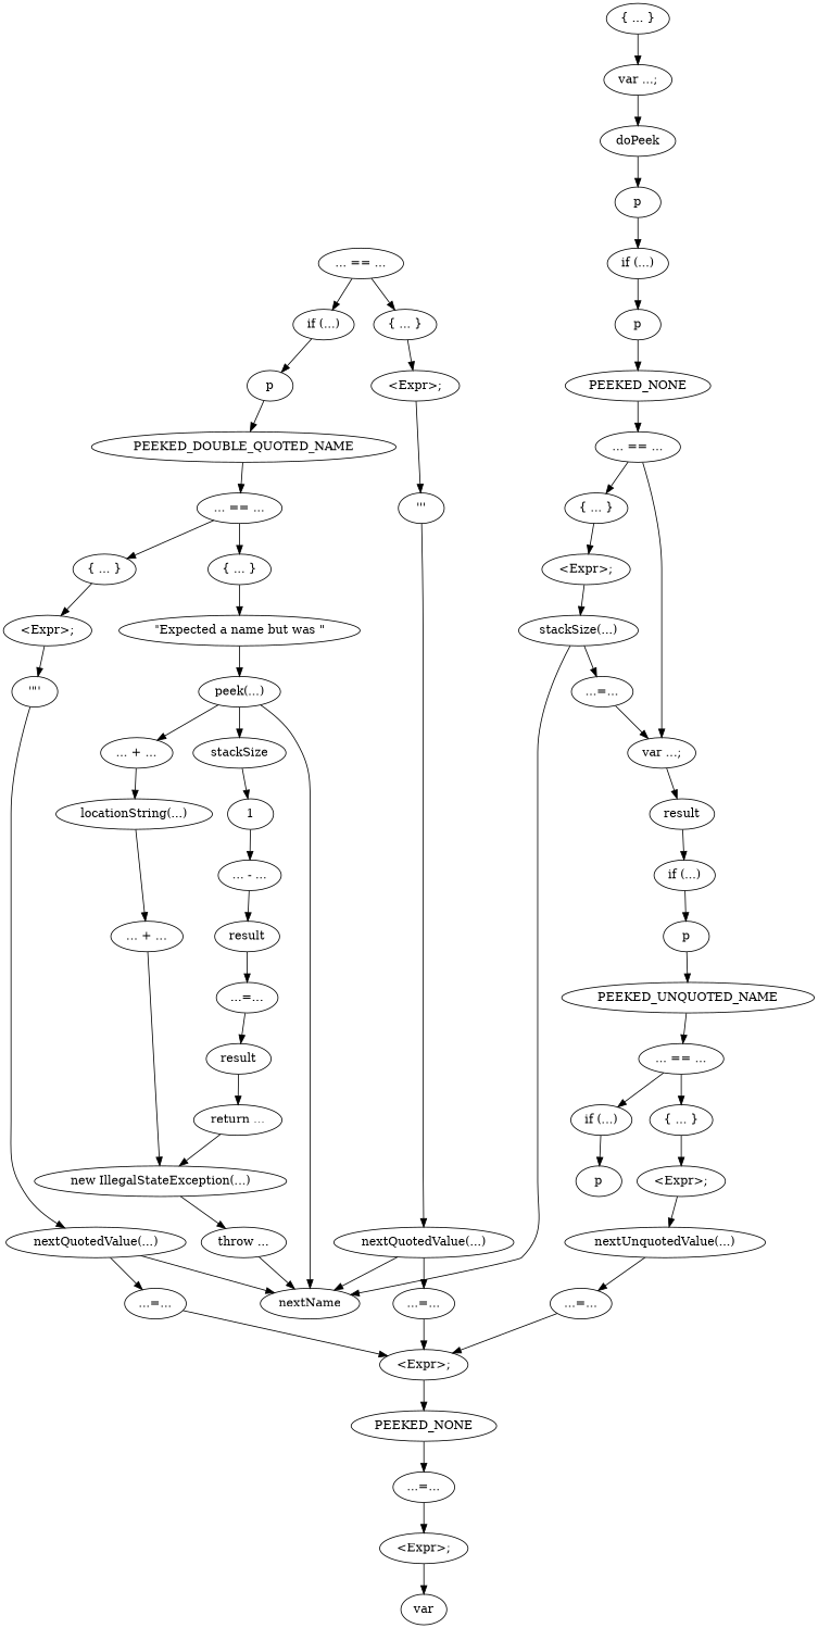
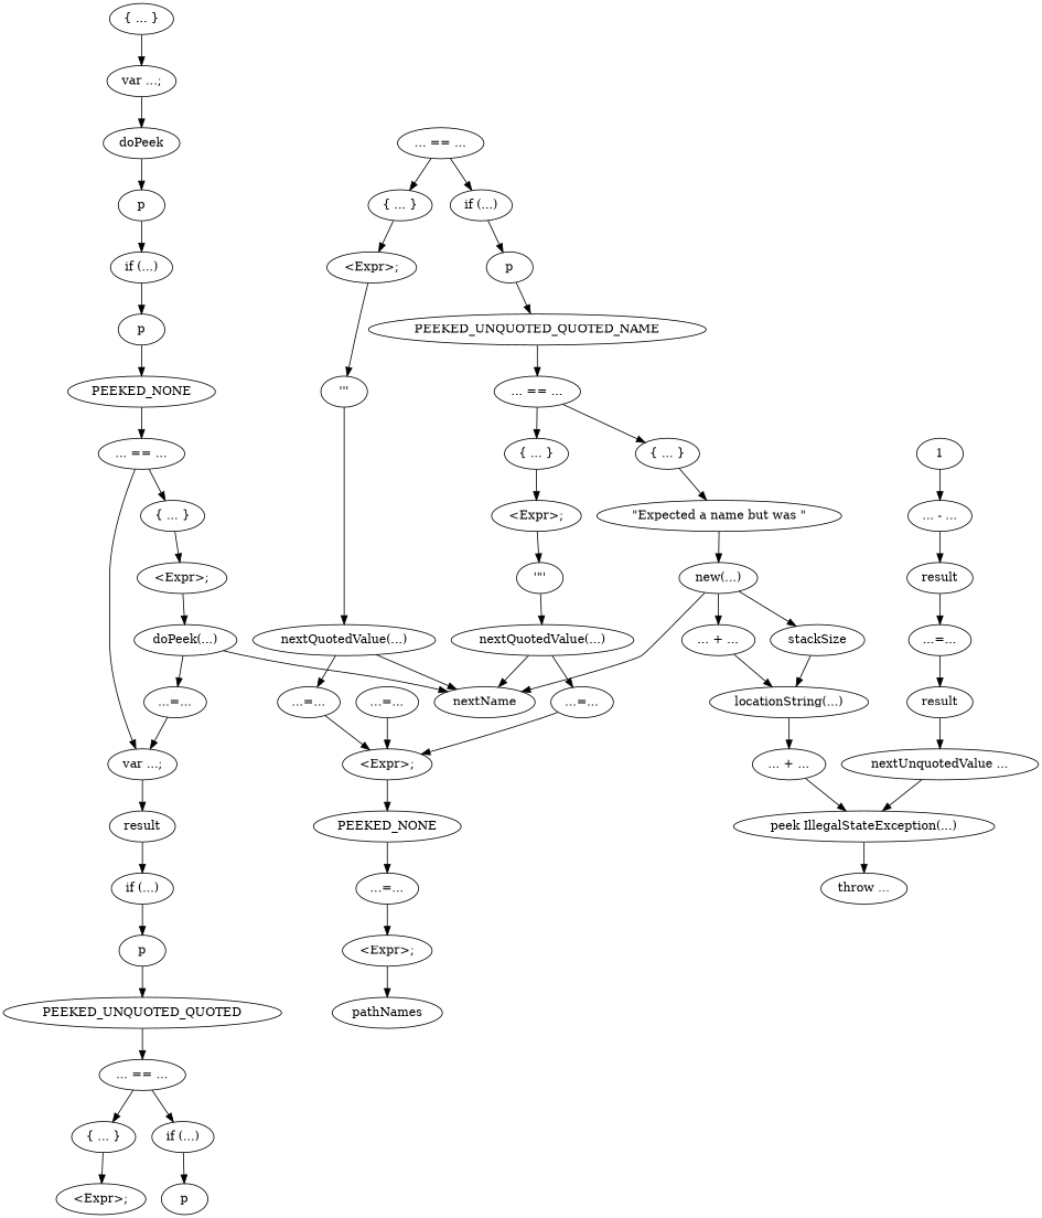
  digraph {
    compound=true
    n1 [label="{ ... }"]
    n2 [label="var ...;"]
    n3 [label=doPeek]
    n4 [label=p]
    n5 [label="if (...)"]
    n6 [label=p]
    n7 [label=PEEKED_NONE]
    n8 [label="... == ..."]
    n9 [label="var ...;"]
    n10 [label=result]
    n11 [label="if (...)"]
    n12 [label=p]
-   n13 [label=PEEKED_UNQUOTED_NAME]
+   n13 [label=PEEKED_UNQUOTED_QUOTED]
    n14 [label="... == ..."]
    n15 [label="<Expr>;"]
    n16 [label=PEEKED_NONE]
    n17 [label="...=..."]
    n18 [label="<Expr>;"]
-   n19 [label=var]
+   n19 [label=pathNames]
    n20 [label=stackSize]
    n21 [label=1]
-   n22 [label="return ..."]
-   n23 [label="new IllegalStateException(...)"]
+   n22 [label="nextUnquotedValue ..."]
+   n23 [label="peek IllegalStateException(...)"]
    n24 [label=nextName]
    n25 [label="{ ... }"]
    n26 [label="<Expr>;"]
-   n27 [label="stackSize(...)"]
+   n27 [label="doPeek(...)"]
    n28 [label="...=..."]
    n29 [label="{ ... }"]
    n30 [label="if (...)"]
    n31 [label="<Expr>;"]
    n32 [label=p]
-   n33 [label="nextUnquotedValue(...)"]
    n34 [label="...=..."]
    n35 [label="... == ..."]
    n36 [label="{ ... }"]
    n37 [label="if (...)"]
    n38 [label="<Expr>;"]
    n39 [label=p]
    n40 [label="'\''"]
-   n41 [label=PEEKED_DOUBLE_QUOTED_NAME]
+   n41 [label=PEEKED_UNQUOTED_QUOTED_NAME]
    n42 [label="nextQuotedValue(...)"]
    n43 [label="... == ..."]
    n44 [label="...=..."]
    n45 [label="{ ... }"]
    n46 [label="{ ... }"]
    n47 [label="<Expr>;"]
    n48 [label="\"Expected a name but was \""]
    n49 [label="'\"'"]
-   n50 [label="peek(...)"]
+   n50 [label="new(...)"]
    n51 [label="nextQuotedValue(...)"]
    n52 [label="... + ..."]
    n53 [label="...=..."]
    n54 [label="throw ..."]
    n55 [label="... + ..."]
    n56 [label="locationString(...)"]
    n57 [label="...=..."]
    n58 [label=result]
    n59 [label=result]
    n60 [label="... - ..."]
    n1 -> n2
    n2 -> n3
    n3 -> n4
    n4 -> n5
    n5 -> n6
    n6 -> n7
    n7 -> n8
    n8 -> n9
    n8 -> n25
    n9 -> n10
    n10 -> n11
    n11 -> n12
    n12 -> n13
    n13 -> n14
    n14 -> n29
    n14 -> n30
    n15 -> n16
    n16 -> n17
    n17 -> n18
    n18 -> n19
-   n20 -> n21
+   n20 -> n56
    n21 -> n60
    n22 -> n23
    n23 -> n54
    n25 -> n26
    n26 -> n27
    n27 -> n24
    n27 -> n28
    n28 -> n9
    n29 -> n31
    n30 -> n32
-   n31 -> n33
-   n33 -> n34
    n34 -> n15
    n35 -> n36
    n35 -> n37
    n36 -> n38
    n37 -> n39
    n38 -> n40
    n39 -> n41
    n40 -> n42
    n41 -> n43
    n42 -> n24
    n42 -> n44
    n43 -> n45
    n43 -> n46
    n44 -> n15
    n45 -> n47
    n46 -> n48
    n47 -> n49
    n48 -> n50
    n49 -> n51
    n50 -> n20
    n50 -> n24
    n50 -> n52
    n51 -> n24
    n51 -> n53
    n52 -> n56
    n53 -> n15
-   n54 -> n24
    n55 -> n23
    n56 -> n55
    n57 -> n58
    n58 -> n22
    n59 -> n57
    n60 -> n59
  }
